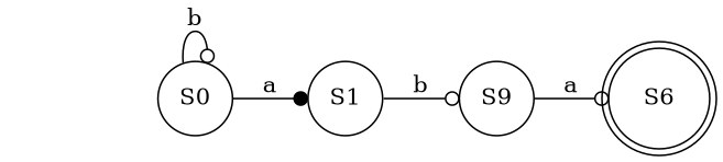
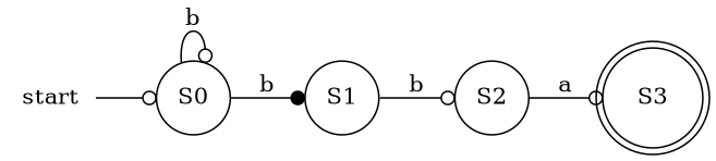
  digraph {
    rankdir=LR
    node [shape=circle]
    edge [arrowhead=odot]
+   n1 [label=start shape=plaintext]
    n2 [label=S0]
    n3 [label=S1]
-   n4 [label=S9]
-   n5 [label=S6 shape=doublecircle]
+   n4 [label=S2]
+   n5 [label=S3 shape=doublecircle]
+   n1 -> n2
    n2 -> n2 [label=b]
-   n2 -> n3 [arrowhead=dot label=a]
+   n2 -> n3 [arrowhead=dot label=b]
    n3 -> n4 [label=b]
    n4 -> n5 [label=a]
  }
